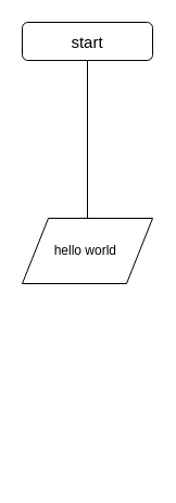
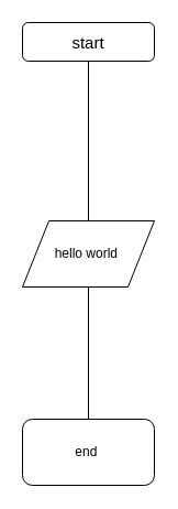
  <mxCell id="0" />
  <mxCell id="1" parent="0" />
  <mxCell id="2" value="&lt;span style=&quot;font-size: 15px&quot;&gt;start&lt;/span&gt;" style="rounded=1;whiteSpace=wrap;html=1;" vertex="1" parent="1"><mxGeometry x="20" y="20" width="120" height="35" as="geometry" /></mxCell>
+ <mxCell id="3" value="end&amp;nbsp;" style="rounded=1;whiteSpace=wrap;html=1;" vertex="1" parent="1"><mxGeometry x="20" y="380" width="120" height="60" as="geometry" /></mxCell>
  <mxCell id="4" value="hello world&amp;nbsp;" style="shape=parallelogram;perimeter=parallelogramPerimeter;whiteSpace=wrap;html=1;" vertex="1" parent="1"><mxGeometry x="20" y="200" width="120" height="60" as="geometry" /></mxCell>
  <mxCell id="5" value="" style="endArrow=none;html=1;entryX=0.5;entryY=1;entryDx=0;entryDy=0;" edge="1" parent="1" source="4" target="2"><mxGeometry width="50" height="50" relative="1" as="geometry"><mxPoint x="60" y="260" as="sourcePoint" /><mxPoint x="110" y="210" as="targetPoint" /></mxGeometry></mxCell>
+ <mxCell id="6" value="" style="endArrow=none;html=1;exitX=0.5;exitY=0;exitDx=0;exitDy=0;entryX=0.5;entryY=1;entryDx=0;entryDy=0;" edge="1" parent="1" source="3" target="4"><mxGeometry width="50" height="50" relative="1" as="geometry"><mxPoint x="60" y="260" as="sourcePoint" /><mxPoint x="110" y="210" as="targetPoint" /></mxGeometry></mxCell>
